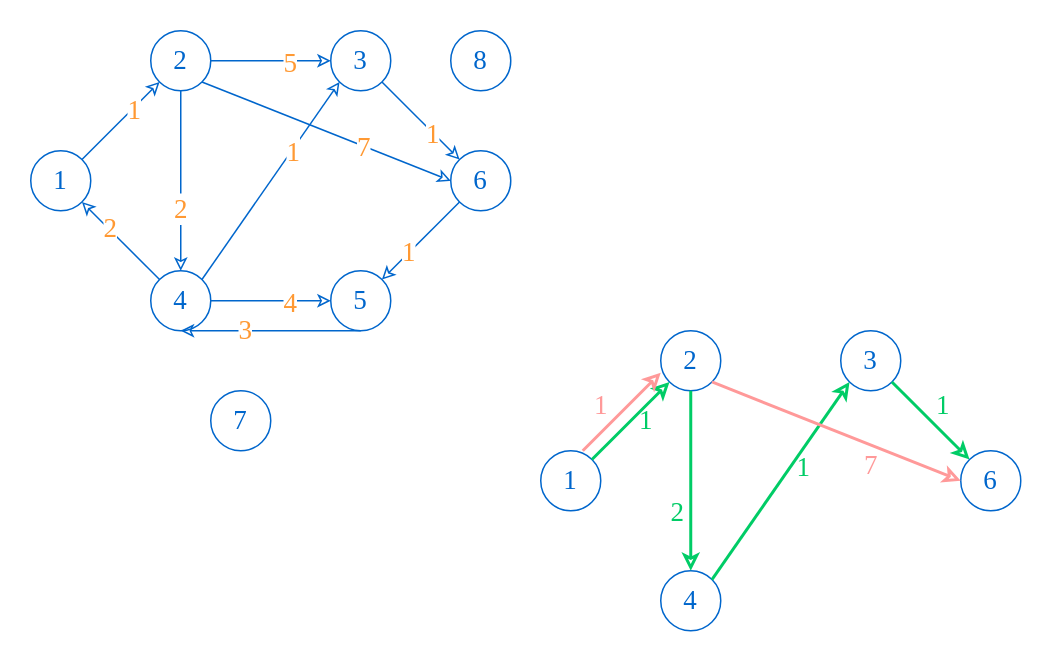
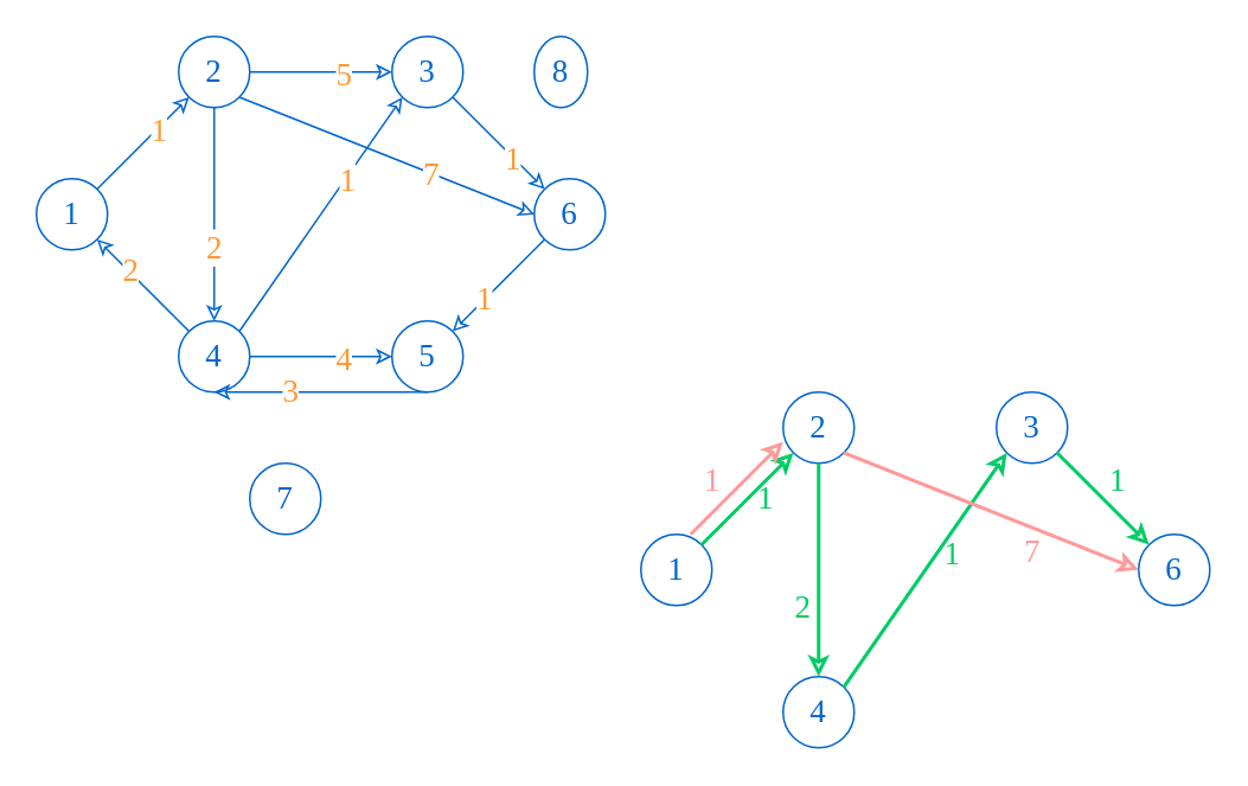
  <mxCell id="0" />
  <mxCell id="1" parent="0" />
  <mxCell id="2" value="1" style="ellipse;whiteSpace=wrap;html=1;aspect=fixed;fillColor=none;fontSize=18;fontFamily=Segoe UI Variable Display;fontColor=#0066CC;strokeColor=#0066CC;" parent="1" vertex="1"><mxGeometry x="20" y="100" width="40" height="40" as="geometry" /></mxCell>
  <mxCell id="3" value="2" style="ellipse;whiteSpace=wrap;html=1;aspect=fixed;fillColor=none;fontSize=18;fontFamily=Segoe UI Variable Display;fontColor=#0066CC;strokeColor=#0066CC;" parent="1" vertex="1"><mxGeometry x="100" y="20" width="40" height="40" as="geometry" /></mxCell>
  <mxCell id="4" value="3" style="ellipse;whiteSpace=wrap;html=1;aspect=fixed;fillColor=none;fontSize=18;fontFamily=Segoe UI Variable Display;fontColor=#0066CC;strokeColor=#0066CC;" parent="1" vertex="1"><mxGeometry x="220" y="20" width="40" height="40" as="geometry" /></mxCell>
  <mxCell id="5" value="6" style="ellipse;whiteSpace=wrap;html=1;aspect=fixed;fillColor=none;fontSize=18;fontFamily=Segoe UI Variable Display;fontColor=#0066CC;strokeColor=#0066CC;" parent="1" vertex="1"><mxGeometry x="300" y="100" width="40" height="40" as="geometry" /></mxCell>
  <mxCell id="6" value="4" style="ellipse;whiteSpace=wrap;html=1;aspect=fixed;fillColor=none;fontSize=18;fontFamily=Segoe UI Variable Display;fontColor=#0066CC;strokeColor=#0066CC;" parent="1" vertex="1"><mxGeometry x="100" y="180" width="40" height="40" as="geometry" /></mxCell>
  <mxCell id="7" value="5" style="ellipse;whiteSpace=wrap;html=1;aspect=fixed;fillColor=none;fontSize=18;fontFamily=Segoe UI Variable Display;fontColor=#0066CC;strokeColor=#0066CC;" parent="1" vertex="1"><mxGeometry x="220" y="180" width="40" height="40" as="geometry" /></mxCell>
  <mxCell id="8" value="" style="endArrow=classic;html=1;fontFamily=Segoe UI Variable Display;fontSize=18;fontColor=#0066CC;rounded=0;strokeColor=#0066CC;endFill=0;exitX=1;exitY=0;exitDx=0;exitDy=0;entryX=0;entryY=1;entryDx=0;entryDy=0;" parent="1" source="2" target="3" edge="1"><mxGeometry width="50" height="50" relative="1" as="geometry"><mxPoint x="110" y="130" as="sourcePoint" /><mxPoint x="160" y="80" as="targetPoint" /></mxGeometry></mxCell>
  <mxCell id="9" value="1" style="edgeLabel;html=1;align=center;verticalAlign=middle;resizable=0;points=[];fontSize=18;fontFamily=Segoe UI Variable Display;fontColor=#FF9933;" parent="8" vertex="1" connectable="0"><mxGeometry x="0.305" y="-1" relative="1" as="geometry"><mxPoint as="offset" /></mxGeometry></mxCell>
  <mxCell id="10" value="" style="endArrow=classic;html=1;fontFamily=Segoe UI Variable Display;fontSize=18;fontColor=#0066CC;rounded=0;strokeColor=#0066CC;endFill=0;exitX=0;exitY=1;exitDx=0;exitDy=0;entryX=1;entryY=0;entryDx=0;entryDy=0;" parent="1" source="5" target="7" edge="1"><mxGeometry width="50" height="50" relative="1" as="geometry"><mxPoint x="64.142" y="115.858" as="sourcePoint" /><mxPoint x="115.858" y="64.142" as="targetPoint" /></mxGeometry></mxCell>
  <mxCell id="11" value="1" style="edgeLabel;html=1;align=center;verticalAlign=middle;resizable=0;points=[];fontSize=18;fontFamily=Segoe UI Variable Display;fontColor=#FF9933;" parent="10" vertex="1" connectable="0"><mxGeometry x="0.305" y="-1" relative="1" as="geometry"><mxPoint as="offset" /></mxGeometry></mxCell>
  <mxCell id="12" value="" style="endArrow=classic;html=1;fontFamily=Segoe UI Variable Display;fontSize=18;fontColor=#0066CC;rounded=0;strokeColor=#0066CC;endFill=0;exitX=0.5;exitY=1;exitDx=0;exitDy=0;" parent="1" source="3" target="6" edge="1"><mxGeometry width="50" height="50" relative="1" as="geometry"><mxPoint x="74.142" y="125.858" as="sourcePoint" /><mxPoint x="125.858" y="74.142" as="targetPoint" /></mxGeometry></mxCell>
  <mxCell id="13" value="2" style="edgeLabel;html=1;align=center;verticalAlign=middle;resizable=0;points=[];fontSize=18;fontFamily=Segoe UI Variable Display;fontColor=#FF9933;" parent="12" vertex="1" connectable="0"><mxGeometry x="0.305" y="-1" relative="1" as="geometry"><mxPoint as="offset" /></mxGeometry></mxCell>
  <mxCell id="14" value="" style="endArrow=classic;html=1;fontFamily=Segoe UI Variable Display;fontSize=18;fontColor=#0066CC;rounded=0;strokeColor=#0066CC;endFill=0;exitX=1;exitY=0;exitDx=0;exitDy=0;entryX=0;entryY=1;entryDx=0;entryDy=0;" parent="1" source="6" target="4" edge="1"><mxGeometry width="50" height="50" relative="1" as="geometry"><mxPoint x="84.142" y="135.858" as="sourcePoint" /><mxPoint x="135.858" y="84.142" as="targetPoint" /></mxGeometry></mxCell>
  <mxCell id="15" value="1" style="edgeLabel;html=1;align=center;verticalAlign=middle;resizable=0;points=[];fontSize=18;fontFamily=Segoe UI Variable Display;fontColor=#FF9933;" parent="14" vertex="1" connectable="0"><mxGeometry x="0.305" y="-1" relative="1" as="geometry"><mxPoint as="offset" /></mxGeometry></mxCell>
  <mxCell id="16" value="" style="endArrow=classic;html=1;fontFamily=Segoe UI Variable Display;fontSize=18;fontColor=#0066CC;rounded=0;strokeColor=#0066CC;endFill=0;entryX=0.5;entryY=1;entryDx=0;entryDy=0;exitX=0.5;exitY=1;exitDx=0;exitDy=0;" parent="1" source="7" target="6" edge="1"><mxGeometry width="50" height="50" relative="1" as="geometry"><mxPoint x="210" y="200" as="sourcePoint" /><mxPoint x="145.858" y="94.142" as="targetPoint" /></mxGeometry></mxCell>
  <mxCell id="17" value="3" style="edgeLabel;html=1;align=center;verticalAlign=middle;resizable=0;points=[];fontSize=18;fontFamily=Segoe UI Variable Display;fontColor=#FF9933;" parent="16" vertex="1" connectable="0"><mxGeometry x="0.305" y="-1" relative="1" as="geometry"><mxPoint as="offset" /></mxGeometry></mxCell>
  <mxCell id="18" value="" style="endArrow=classic;html=1;fontFamily=Segoe UI Variable Display;fontSize=18;fontColor=#0066CC;rounded=0;strokeColor=#0066CC;endFill=0;entryX=0;entryY=0.5;entryDx=0;entryDy=0;exitX=1;exitY=0.5;exitDx=0;exitDy=0;" parent="1" source="6" target="7" edge="1"><mxGeometry width="50" height="50" relative="1" as="geometry"><mxPoint x="150" y="200" as="sourcePoint" /><mxPoint x="155.858" y="104.142" as="targetPoint" /></mxGeometry></mxCell>
  <mxCell id="19" value="4" style="edgeLabel;html=1;align=center;verticalAlign=middle;resizable=0;points=[];fontSize=18;fontFamily=Segoe UI Variable Display;fontColor=#FF9933;" parent="18" vertex="1" connectable="0"><mxGeometry x="0.305" y="-1" relative="1" as="geometry"><mxPoint as="offset" /></mxGeometry></mxCell>
  <mxCell id="20" value="" style="endArrow=classic;html=1;fontFamily=Segoe UI Variable Display;fontSize=18;fontColor=#0066CC;rounded=0;strokeColor=#0066CC;endFill=0;exitX=0;exitY=0;exitDx=0;exitDy=0;entryX=1;entryY=1;entryDx=0;entryDy=0;" parent="1" source="6" target="2" edge="1"><mxGeometry width="50" height="50" relative="1" as="geometry"><mxPoint x="114.142" y="165.858" as="sourcePoint" /><mxPoint x="165.858" y="114.142" as="targetPoint" /></mxGeometry></mxCell>
  <mxCell id="21" value="2" style="edgeLabel;html=1;align=center;verticalAlign=middle;resizable=0;points=[];fontSize=18;fontFamily=Segoe UI Variable Display;fontColor=#FF9933;" parent="20" vertex="1" connectable="0"><mxGeometry x="0.305" y="-1" relative="1" as="geometry"><mxPoint as="offset" /></mxGeometry></mxCell>
  <mxCell id="22" value="" style="endArrow=classic;html=1;fontFamily=Segoe UI Variable Display;fontSize=18;fontColor=#0066CC;rounded=0;strokeColor=#0066CC;endFill=0;exitX=1;exitY=1;exitDx=0;exitDy=0;entryX=0;entryY=0.5;entryDx=0;entryDy=0;" parent="1" source="3" target="5" edge="1"><mxGeometry width="50" height="50" relative="1" as="geometry"><mxPoint x="124.142" y="175.858" as="sourcePoint" /><mxPoint x="175.858" y="124.142" as="targetPoint" /></mxGeometry></mxCell>
  <mxCell id="23" value="7" style="edgeLabel;html=1;align=center;verticalAlign=middle;resizable=0;points=[];fontSize=18;fontFamily=Segoe UI Variable Display;fontColor=#FF9933;" parent="22" vertex="1" connectable="0"><mxGeometry x="0.305" y="-1" relative="1" as="geometry"><mxPoint as="offset" /></mxGeometry></mxCell>
  <mxCell id="24" value="" style="endArrow=classic;html=1;fontFamily=Segoe UI Variable Display;fontSize=18;fontColor=#0066CC;rounded=0;strokeColor=#0066CC;endFill=0;exitX=1;exitY=1;exitDx=0;exitDy=0;entryX=0;entryY=0;entryDx=0;entryDy=0;" parent="1" source="4" target="5" edge="1"><mxGeometry width="50" height="50" relative="1" as="geometry"><mxPoint x="134.142" y="185.858" as="sourcePoint" /><mxPoint x="185.858" y="134.142" as="targetPoint" /></mxGeometry></mxCell>
  <mxCell id="25" value="1" style="edgeLabel;html=1;align=center;verticalAlign=middle;resizable=0;points=[];fontSize=18;fontFamily=Segoe UI Variable Display;fontColor=#FF9933;" parent="24" vertex="1" connectable="0"><mxGeometry x="0.305" y="-1" relative="1" as="geometry"><mxPoint as="offset" /></mxGeometry></mxCell>
  <mxCell id="26" value="" style="endArrow=classic;html=1;fontFamily=Segoe UI Variable Display;fontSize=18;fontColor=#0066CC;rounded=0;strokeColor=#0066CC;endFill=0;exitX=1;exitY=0.5;exitDx=0;exitDy=0;entryX=0;entryY=0.5;entryDx=0;entryDy=0;" parent="1" source="3" target="4" edge="1"><mxGeometry width="50" height="50" relative="1" as="geometry"><mxPoint x="144.142" y="195.858" as="sourcePoint" /><mxPoint x="195.858" y="144.142" as="targetPoint" /></mxGeometry></mxCell>
  <mxCell id="27" value="5" style="edgeLabel;html=1;align=center;verticalAlign=middle;resizable=0;points=[];fontSize=18;fontFamily=Segoe UI Variable Display;fontColor=#FF9933;" parent="26" vertex="1" connectable="0"><mxGeometry x="0.305" y="-1" relative="1" as="geometry"><mxPoint as="offset" /></mxGeometry></mxCell>
  <mxCell id="28" value="1" style="ellipse;whiteSpace=wrap;html=1;aspect=fixed;fillColor=none;fontSize=18;fontFamily=Segoe UI Variable Display;fontColor=#0066CC;strokeColor=#0066CC;" parent="1" vertex="1"><mxGeometry x="360" y="300" width="40" height="40" as="geometry" /></mxCell>
  <mxCell id="29" value="2" style="ellipse;whiteSpace=wrap;html=1;aspect=fixed;fillColor=none;fontSize=18;fontFamily=Segoe UI Variable Display;fontColor=#0066CC;strokeColor=#0066CC;" parent="1" vertex="1"><mxGeometry x="440" y="220" width="40" height="40" as="geometry" /></mxCell>
  <mxCell id="30" value="3" style="ellipse;whiteSpace=wrap;html=1;aspect=fixed;fillColor=none;fontSize=18;fontFamily=Segoe UI Variable Display;fontColor=#0066CC;strokeColor=#0066CC;" parent="1" vertex="1"><mxGeometry x="560" y="220" width="40" height="40" as="geometry" /></mxCell>
  <mxCell id="31" value="6" style="ellipse;whiteSpace=wrap;html=1;aspect=fixed;fillColor=none;fontSize=18;fontFamily=Segoe UI Variable Display;fontColor=#0066CC;strokeColor=#0066CC;" parent="1" vertex="1"><mxGeometry x="640" y="300" width="40" height="40" as="geometry" /></mxCell>
  <mxCell id="32" value="4" style="ellipse;whiteSpace=wrap;html=1;aspect=fixed;fillColor=none;fontSize=18;fontFamily=Segoe UI Variable Display;fontColor=#0066CC;strokeColor=#0066CC;" parent="1" vertex="1"><mxGeometry x="440" y="380" width="40" height="40" as="geometry" /></mxCell>
  <mxCell id="33" value="" style="endArrow=classic;html=1;fontFamily=Segoe UI Variable Display;fontSize=18;fontColor=#0066CC;rounded=0;strokeColor=#00CC66;endFill=0;exitX=1;exitY=0;exitDx=0;exitDy=0;entryX=0;entryY=1;entryDx=0;entryDy=0;strokeWidth=2;" parent="1" source="28" target="29" edge="1"><mxGeometry width="50" height="50" relative="1" as="geometry"><mxPoint x="450" y="330" as="sourcePoint" /><mxPoint x="500" y="280" as="targetPoint" /></mxGeometry></mxCell>
  <mxCell id="34" value="1" style="edgeLabel;html=1;align=center;verticalAlign=middle;resizable=0;points=[];fontSize=18;fontFamily=Segoe UI Variable Display;fontColor=#00CC66;labelBackgroundColor=none;" parent="33" vertex="1" connectable="0"><mxGeometry x="0.305" y="-1" relative="1" as="geometry"><mxPoint x="1" y="7" as="offset" /></mxGeometry></mxCell>
  <mxCell id="35" value="" style="endArrow=classic;html=1;fontFamily=Segoe UI Variable Display;fontSize=18;fontColor=#0066CC;rounded=0;strokeColor=#00CC66;endFill=0;exitX=0.5;exitY=1;exitDx=0;exitDy=0;strokeWidth=2;" parent="1" source="29" target="32" edge="1"><mxGeometry width="50" height="50" relative="1" as="geometry"><mxPoint x="414.142" y="325.858" as="sourcePoint" /><mxPoint x="465.858" y="274.142" as="targetPoint" /></mxGeometry></mxCell>
  <mxCell id="36" value="2" style="edgeLabel;html=1;align=center;verticalAlign=middle;resizable=0;points=[];fontSize=18;fontFamily=Segoe UI Variable Display;fontColor=#00CC66;labelBackgroundColor=none;" parent="35" vertex="1" connectable="0"><mxGeometry x="0.305" y="-1" relative="1" as="geometry"><mxPoint x="-9" y="2" as="offset" /></mxGeometry></mxCell>
  <mxCell id="37" value="" style="endArrow=classic;html=1;fontFamily=Segoe UI Variable Display;fontSize=18;fontColor=#0066CC;rounded=0;strokeColor=#00CC66;endFill=0;exitX=1;exitY=0;exitDx=0;exitDy=0;entryX=0;entryY=1;entryDx=0;entryDy=0;strokeWidth=2;" parent="1" source="32" target="30" edge="1"><mxGeometry width="50" height="50" relative="1" as="geometry"><mxPoint x="424.142" y="335.858" as="sourcePoint" /><mxPoint x="475.858" y="284.142" as="targetPoint" /></mxGeometry></mxCell>
  <mxCell id="38" value="1" style="edgeLabel;html=1;align=center;verticalAlign=middle;resizable=0;points=[];fontSize=18;fontFamily=Segoe UI Variable Display;fontColor=#00CC66;labelBackgroundColor=none;" parent="37" vertex="1" connectable="0"><mxGeometry x="0.305" y="-1" relative="1" as="geometry"><mxPoint y="10" as="offset" /></mxGeometry></mxCell>
  <mxCell id="39" value="" style="endArrow=classic;html=1;fontFamily=Segoe UI Variable Display;fontSize=18;fontColor=#0066CC;rounded=0;strokeColor=#FF9999;endFill=0;exitX=1;exitY=1;exitDx=0;exitDy=0;entryX=0;entryY=0.5;entryDx=0;entryDy=0;strokeWidth=2;" parent="1" source="29" target="31" edge="1"><mxGeometry width="50" height="50" relative="1" as="geometry"><mxPoint x="464.142" y="375.858" as="sourcePoint" /><mxPoint x="515.858" y="324.142" as="targetPoint" /></mxGeometry></mxCell>
  <mxCell id="40" value="7" style="edgeLabel;html=1;align=center;verticalAlign=middle;resizable=0;points=[];fontSize=18;fontFamily=Segoe UI Variable Display;fontColor=#FF9999;labelBackgroundColor=none;" parent="39" vertex="1" connectable="0"><mxGeometry x="0.305" y="-1" relative="1" as="geometry"><mxPoint x="-2" y="12" as="offset" /></mxGeometry></mxCell>
  <mxCell id="41" value="" style="endArrow=classic;html=1;fontFamily=Segoe UI Variable Display;fontSize=18;fontColor=#0066CC;rounded=0;strokeColor=#00CC66;endFill=0;exitX=1;exitY=1;exitDx=0;exitDy=0;entryX=0;entryY=0;entryDx=0;entryDy=0;strokeWidth=2;" parent="1" source="30" target="31" edge="1"><mxGeometry width="50" height="50" relative="1" as="geometry"><mxPoint x="474.142" y="385.858" as="sourcePoint" /><mxPoint x="525.858" y="334.142" as="targetPoint" /></mxGeometry></mxCell>
  <mxCell id="42" value="1" style="edgeLabel;html=1;align=center;verticalAlign=middle;resizable=0;points=[];fontSize=18;fontFamily=Segoe UI Variable Display;fontColor=#00CC66;labelBackgroundColor=none;" parent="41" vertex="1" connectable="0"><mxGeometry x="0.305" y="-1" relative="1" as="geometry"><mxPoint y="-19" as="offset" /></mxGeometry></mxCell>
  <mxCell id="43" value="" style="endArrow=classic;html=1;fontFamily=Segoe UI Variable Display;fontSize=18;fontColor=#0066CC;rounded=0;strokeColor=#FF9999;endFill=0;exitX=1;exitY=0;exitDx=0;exitDy=0;entryX=0;entryY=1;entryDx=0;entryDy=0;strokeWidth=2;" parent="1" edge="1"><mxGeometry width="50" height="50" relative="1" as="geometry"><mxPoint x="388" y="300" as="sourcePoint" /><mxPoint x="440" y="248" as="targetPoint" /></mxGeometry></mxCell>
  <mxCell id="44" value="1" style="edgeLabel;html=1;align=center;verticalAlign=middle;resizable=0;points=[];fontSize=18;fontFamily=Segoe UI Variable Display;fontColor=#FF9999;labelBackgroundColor=none;" parent="43" vertex="1" connectable="0"><mxGeometry x="0.305" y="-1" relative="1" as="geometry"><mxPoint x="-23" y="3" as="offset" /></mxGeometry></mxCell>
- <mxCell id="45" value="8" style="ellipse;whiteSpace=wrap;html=1;aspect=fixed;fillColor=none;fontSize=18;fontFamily=Segoe UI Variable Display;fontColor=#0066CC;strokeColor=#0066CC;" vertex="1" parent="1"><mxGeometry x="300" y="20" width="40" height="40" as="geometry" /></mxCell>
+ <mxCell id="45" value="8" style="ellipse;whiteSpace=wrap;html=1;aspect=fixed;fillColor=none;fontSize=18;fontFamily=Segoe UI Variable Display;fontColor=#0066CC;strokeColor=#0066CC;" vertex="1" parent="1"><mxGeometry x="300" y="20" width="30" height="40" as="geometry" /></mxCell>
  <mxCell id="46" value="7" style="ellipse;whiteSpace=wrap;html=1;aspect=fixed;fillColor=none;fontSize=18;fontFamily=Segoe UI Variable Display;fontColor=#0066CC;strokeColor=#0066CC;" vertex="1" parent="1"><mxGeometry x="140" y="260" width="40" height="40" as="geometry" /></mxCell>
